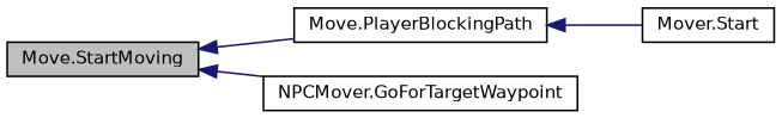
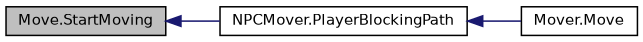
  digraph {
    rankdir=LR
    node [color=black fillcolor=white fontname=Helvetica fontsize=10 shape=record style=filled]
    edge [color=midnightblue dir=back fontname=Helvetica fontsize=10 labelfontname=Helvetica labelfontsize=10 style=solid]
    n1 [fillcolor=grey75 fontcolor=black height=0.2 label="Move.StartMoving" width=0.4]
-   n2 [height=0.2 label="Move.PlayerBlockingPath" width=0.4]
-   n3 [height=0.2 label="NPCMover.GoForTargetWaypoint" width=0.4]
-   n4 [height=0.2 label="Mover.Start" width=0.4]
+   n2 [height=0.2 label="NPCMover.PlayerBlockingPath" width=0.4]
+   n4 [height=0.2 label="Mover.Move" width=0.4]
    n1 -> n2
-   n1 -> n3
    n2 -> n4
  }
